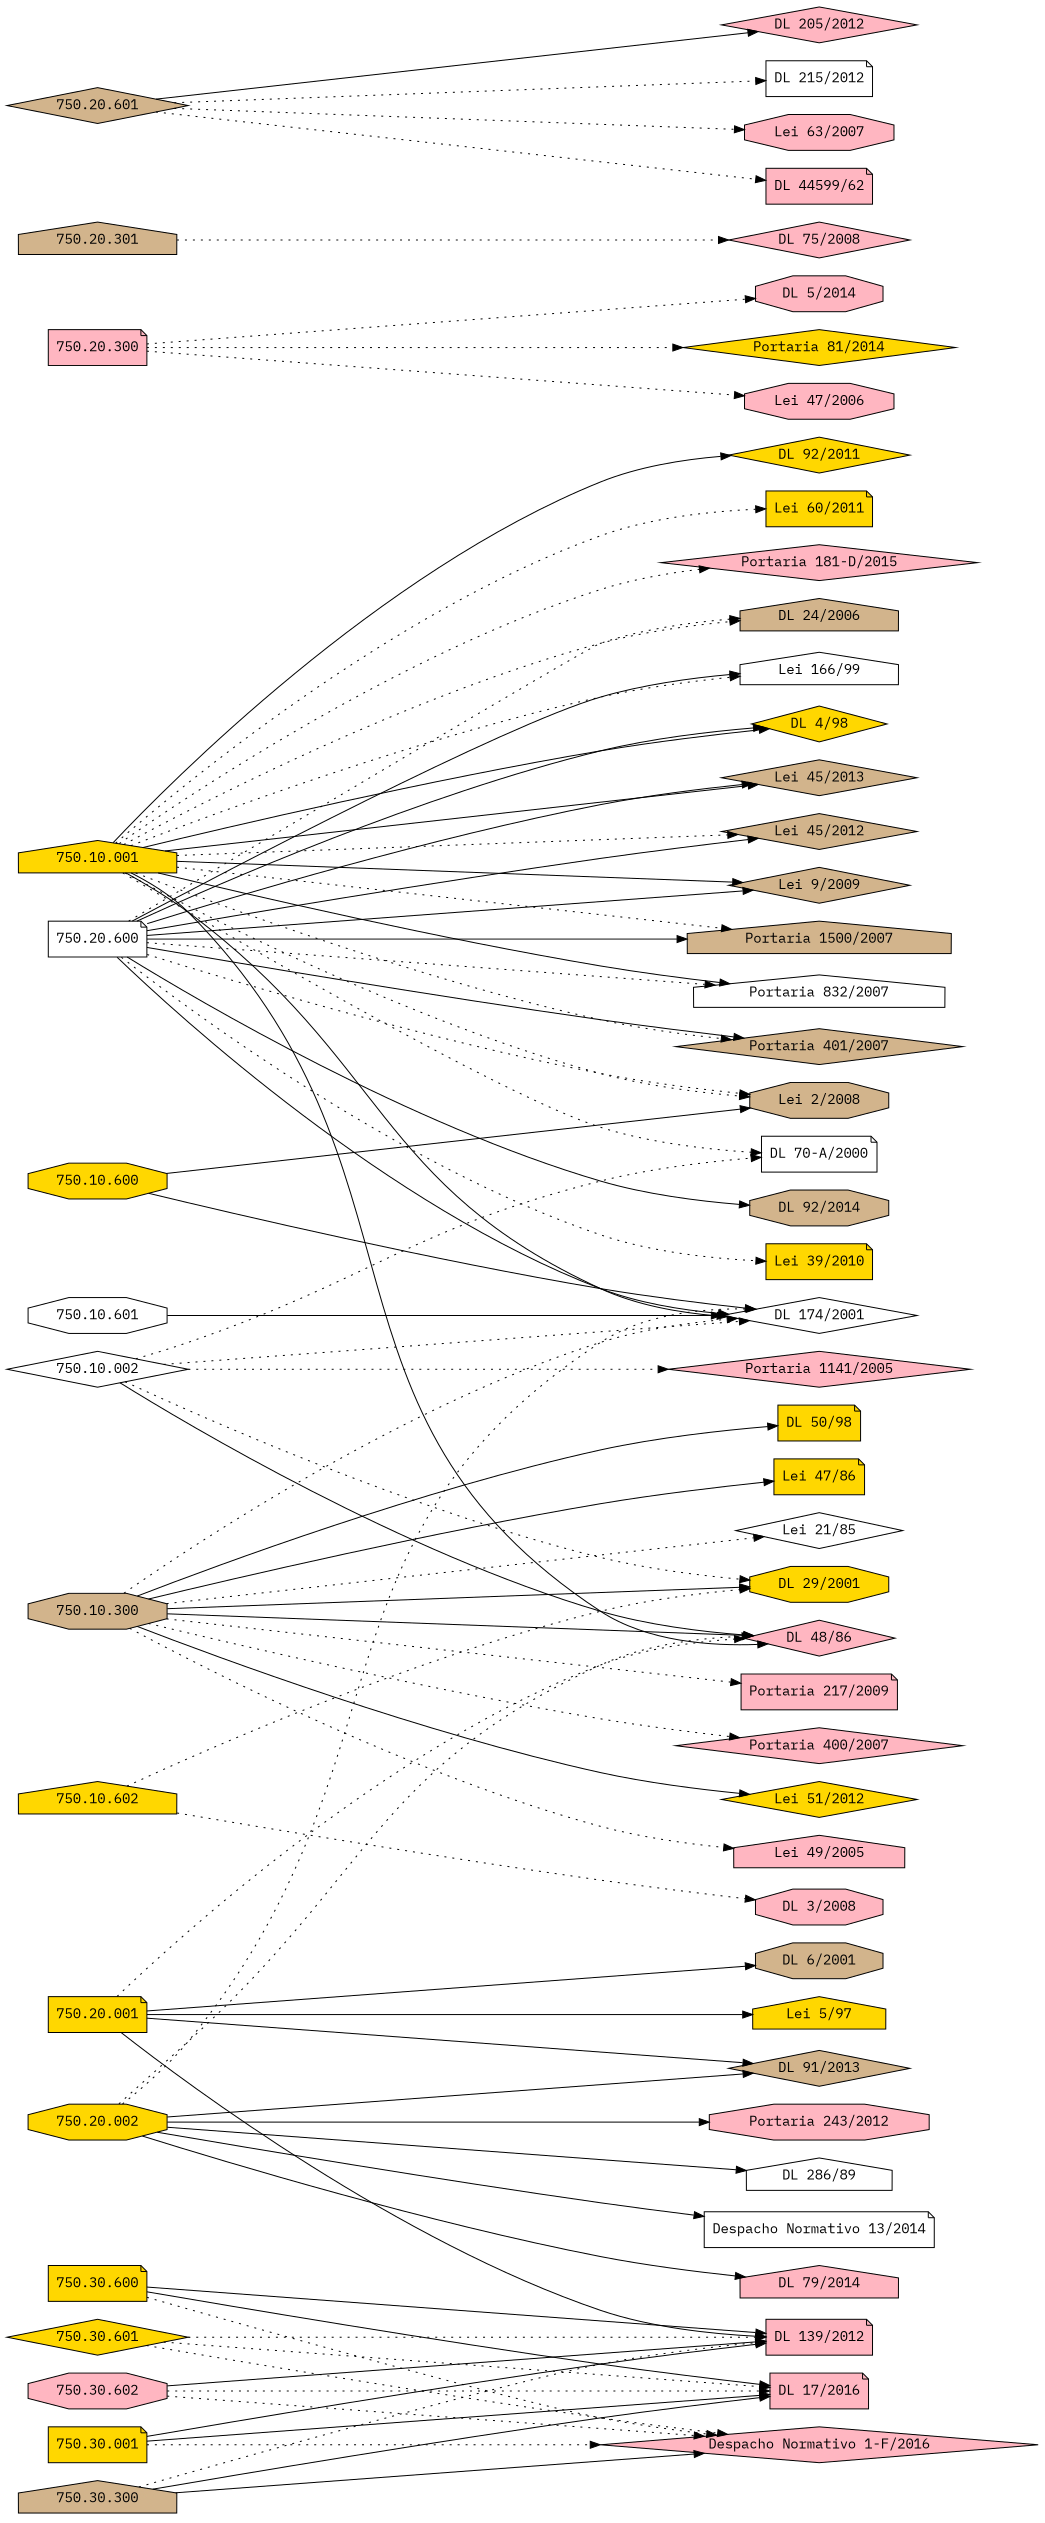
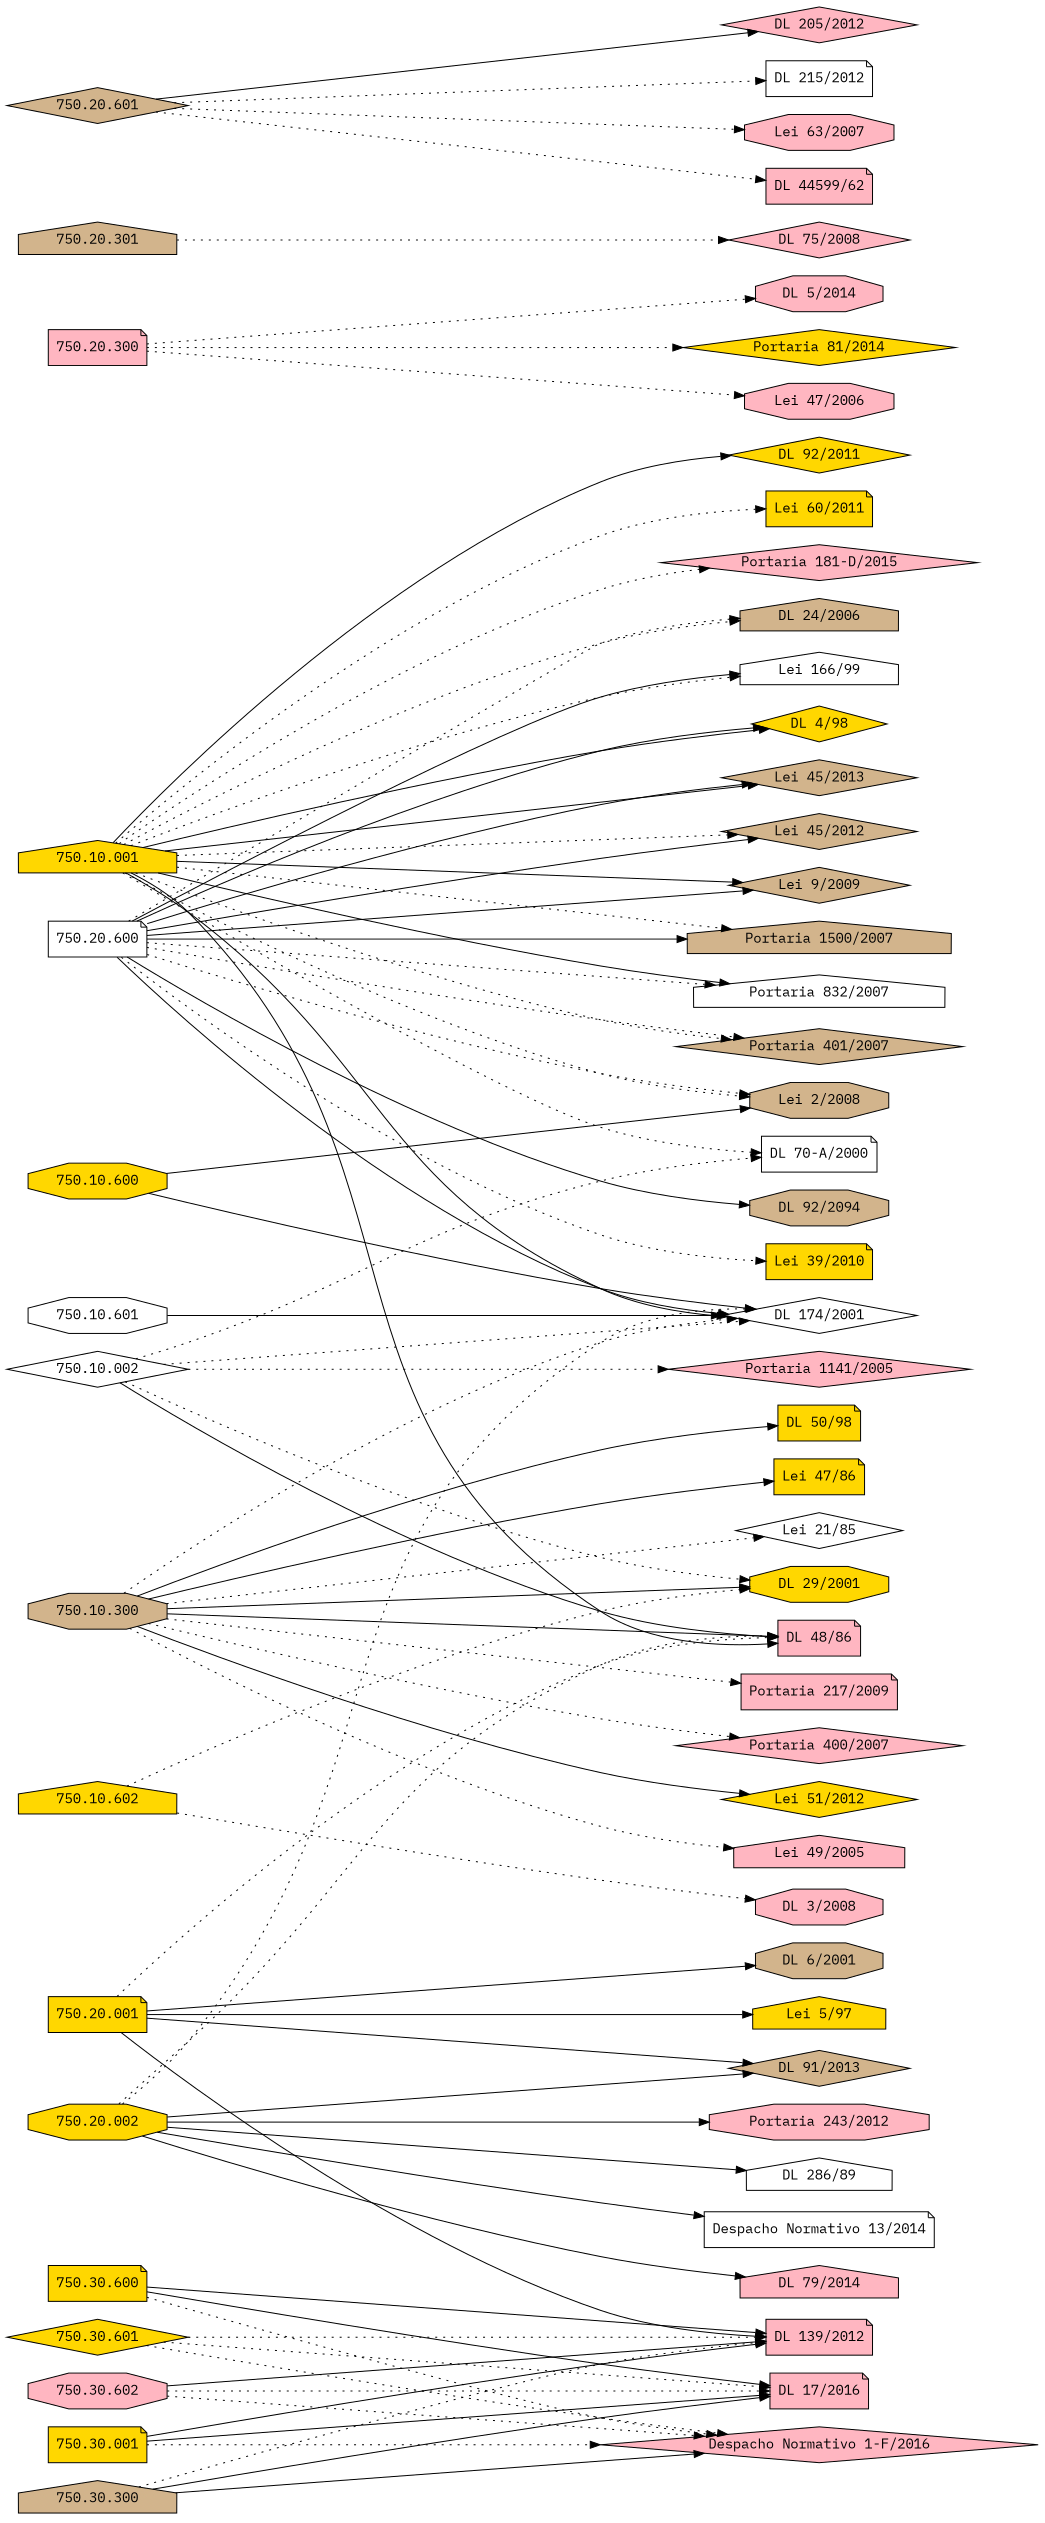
  digraph {
    fontname="IBM Plex Mono"
    rankdir=LR
    ranksep=5.75
    node [fillcolor=lightpink fontname="IBM Plex Mono" shape=diamond style=filled]
    edge [fontname="IBM Plex Mono" style=solid]
    "750.10.001" [fillcolor=gold shape=house]
    "Lei 45/2013" [fillcolor=tan]
    "Lei 45/2012" [fillcolor=tan]
    "DL 92/2011" [fillcolor=gold]
    "Lei 60/2011" [fillcolor=gold shape=note]
    "Portaria 181-D/2015"
    "Lei 9/2009" [fillcolor=tan]
    "Lei 2/2008" [fillcolor=tan shape=octagon]
    "Portaria 1500/2007" [fillcolor=tan shape=house]
    "Portaria 832/2007" [fillcolor=white shape=house]
    "Portaria 401/2007" [fillcolor=tan]
    "DL 24/2006" [fillcolor=tan shape=house]
    "DL 174/2001" [fillcolor=white]
    "Lei 166/99" [fillcolor=white shape=house]
    "DL 70-A/2000" [fillcolor=white shape=note]
    "DL 4/98" [fillcolor=gold]
-   "DL 48/86"
+   "DL 48/86" [shape=note]
    "750.10.002" [fillcolor=white]
    "Portaria 1141/2005"
    "DL 29/2001" [fillcolor=gold shape=octagon]
    "750.10.300" [fillcolor=tan shape=octagon]
    "Lei 51/2012" [fillcolor=gold]
    "Lei 49/2005" [shape=house]
    "DL 50/98" [fillcolor=gold shape=note]
    "Lei 47/86" [fillcolor=gold shape=note]
    "Lei 21/85" [fillcolor=white]
    n27 [label="Portaria 217/2009" shape=note]
    "Portaria 400/2007"
    "750.10.600" [fillcolor=gold shape=octagon]
    "750.10.601" [fillcolor=white shape=octagon]
    "750.10.602" [fillcolor=gold shape=house]
    "DL 3/2008" [shape=octagon]
    "750.20.001" [fillcolor=gold shape=note]
    "DL 91/2013" [fillcolor=tan]
    "DL 139/2012" [shape=note]
    "DL 6/2001" [fillcolor=tan shape=octagon]
    "Lei 5/97" [fillcolor=gold shape=house]
    "750.20.002" [fillcolor=gold shape=octagon]
    "Despacho Normativo 13/2014" [fillcolor=white shape=note]
    "DL 79/2014" [shape=house]
    "Portaria 243/2012" [shape=octagon]
    "DL 286/89" [fillcolor=white shape=house]
    "750.20.300" [shape=note]
    "DL 5/2014" [shape=octagon]
    "Portaria 81/2014" [fillcolor=gold]
    "Lei 47/2006" [shape=octagon]
    "750.20.301" [fillcolor=tan shape=house]
    "DL 75/2008"
    "750.20.600" [fillcolor=white shape=note]
-   "DL 92/2014" [fillcolor=tan shape=octagon]
+   "DL 92/2014" [fillcolor=tan shape=octagon label="DL 92/2094"]
    "Lei 39/2010" [fillcolor=gold shape=note]
    "750.20.601" [fillcolor=tan]
    "DL 205/2012"
    "DL 215/2012" [fillcolor=white shape=note]
    "Lei 63/2007" [shape=octagon]
    "DL 44599/62" [shape=note]
    "750.30.001" [fillcolor=gold shape=note]
    "DL 17/2016" [shape=note]
    "Despacho Normativo 1-F/2016"
    "750.30.300" [fillcolor=tan shape=house]
    "750.30.600" [fillcolor=gold shape=note]
    "750.30.601" [fillcolor=gold]
    "750.30.602" [shape=octagon]
    "750.10.001" -> "Lei 45/2013"
    "750.10.001" -> "Lei 45/2012" [style=dotted]
    "750.10.001" -> "DL 92/2011"
    "750.10.001" -> "Lei 60/2011" [style=dotted]
    "750.10.001" -> "Portaria 181-D/2015" [style=dotted]
    "750.10.001" -> "Lei 9/2009"
    "750.10.001" -> "Lei 2/2008" [style=dotted]
    "750.10.001" -> "Portaria 1500/2007" [style=dotted]
    "750.10.001" -> "Portaria 832/2007"
    "750.10.001" -> "Portaria 401/2007" [style=dotted]
    "750.10.001" -> "DL 24/2006" [style=dotted]
    "750.10.001" -> "DL 174/2001"
    "750.10.001" -> "Lei 166/99" [style=dotted]
    "750.10.001" -> "DL 70-A/2000" [style=dotted]
    "750.10.001" -> "DL 4/98"
    "750.10.001" -> "DL 48/86"
    "750.10.002" -> "DL 174/2001" [style=dotted]
    "750.10.002" -> "DL 70-A/2000" [style=dotted]
    "750.10.002" -> "DL 48/86"
    "750.10.002" -> "Portaria 1141/2005" [style=dotted]
    "750.10.002" -> "DL 29/2001" [style=dotted]
    "750.10.300" -> "DL 174/2001" [style=dotted]
    "750.10.300" -> "DL 48/86"
    "750.10.300" -> "DL 29/2001"
    "750.10.300" -> "Lei 51/2012"
    "750.10.300" -> "Lei 49/2005" [style=dotted]
    "750.10.300" -> "DL 50/98"
    "750.10.300" -> "Lei 47/86"
    "750.10.300" -> "Lei 21/85" [style=dotted]
    "750.10.300" -> n27 [style=dotted]
    "750.10.300" -> "Portaria 400/2007" [style=dotted]
    "750.10.600" -> "Lei 2/2008"
    "750.10.600" -> "DL 174/2001"
    "750.10.601" -> "DL 174/2001"
    "750.10.602" -> "DL 29/2001" [style=dotted]
    "750.10.602" -> "DL 3/2008" [style=dotted]
    "750.20.001" -> "DL 48/86" [style=dotted]
    "750.20.001" -> "DL 91/2013"
    "750.20.001" -> "DL 139/2012"
    "750.20.001" -> "DL 6/2001"
    "750.20.001" -> "Lei 5/97"
    "750.20.002" -> "DL 174/2001" [style=dotted]
    "750.20.002" -> "DL 48/86" [style=dotted]
    "750.20.002" -> "DL 91/2013"
    "750.20.002" -> "Despacho Normativo 13/2014"
    "750.20.002" -> "DL 79/2014"
    "750.20.002" -> "Portaria 243/2012"
    "750.20.002" -> "DL 286/89"
    "750.20.300" -> "DL 5/2014" [style=dotted]
    "750.20.300" -> "Portaria 81/2014" [style=dotted]
    "750.20.300" -> "Lei 47/2006" [style=dotted]
    "750.20.301" -> "DL 75/2008" [style=dotted]
    "750.20.600" -> "Lei 45/2013"
    "750.20.600" -> "Lei 45/2012"
    "750.20.600" -> "Lei 9/2009"
    "750.20.600" -> "Lei 2/2008" [style=dotted]
    "750.20.600" -> "Portaria 1500/2007"
    "750.20.600" -> "Portaria 832/2007" [style=dotted]
-   "750.20.600" -> "Portaria 401/2007"
+   "750.20.600" -> "Portaria 401/2007" [style=dotted]
    "750.20.600" -> "DL 24/2006" [style=dotted]
    "750.20.600" -> "DL 174/2001"
    "750.20.600" -> "Lei 166/99"
    "750.20.600" -> "DL 4/98"
    "750.20.600" -> "DL 92/2014"
    "750.20.600" -> "Lei 39/2010" [style=dotted]
    "750.20.601" -> "DL 205/2012"
    "750.20.601" -> "DL 215/2012" [style=dotted]
    "750.20.601" -> "Lei 63/2007" [style=dotted]
    "750.20.601" -> "DL 44599/62" [style=dotted]
    "750.30.001" -> "DL 139/2012"
    "750.30.001" -> "DL 17/2016"
    "750.30.001" -> "Despacho Normativo 1-F/2016" [style=dotted]
    "750.30.300" -> "DL 139/2012" [style=dotted]
    "750.30.300" -> "DL 17/2016"
    "750.30.300" -> "Despacho Normativo 1-F/2016"
    "750.30.600" -> "DL 139/2012"
    "750.30.600" -> "DL 17/2016"
    "750.30.600" -> "Despacho Normativo 1-F/2016" [style=dotted]
    "750.30.601" -> "DL 139/2012" [style=dotted]
    "750.30.601" -> "DL 17/2016" [style=dotted]
    "750.30.601" -> "Despacho Normativo 1-F/2016" [style=dotted]
    "750.30.602" -> "DL 139/2012"
    "750.30.602" -> "DL 17/2016" [style=dotted]
    "750.30.602" -> "Despacho Normativo 1-F/2016" [style=dotted]
  }
